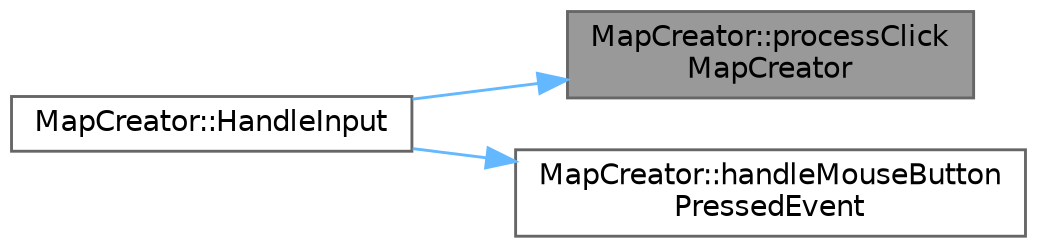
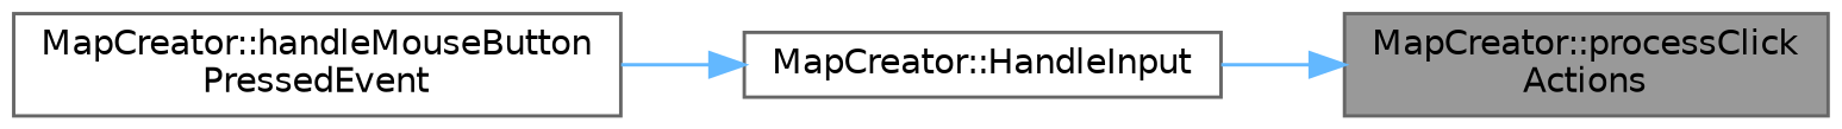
  digraph {
    rankdir=RL
    node [color=grey40 fillcolor=white fontname=Helvetica fontsize=10 shape=box style=filled]
    edge [color=steelblue1 dir=back fontname=Helvetica fontsize=10 labelfontname=Helvetica labelfontsize=10 style=solid]
-   n1 [color=gray40 fillcolor=grey60 fontcolor=black height=0.2 label="MapCreator::processClick\lMapCreator" width=0.4]
+   n1 [color=gray40 fillcolor=grey60 fontcolor=black height=0.2 label="MapCreator::processClick\lActions" width=0.4]
    n2 [height=0.2 label="MapCreator::HandleInput" width=0.4]
    n3 [height=0.2 label="MapCreator::handleMouseButton\lPressedEvent" width=0.4]
    n1 -> n2
-   n3 -> n2
+   n2 -> n3
  }
